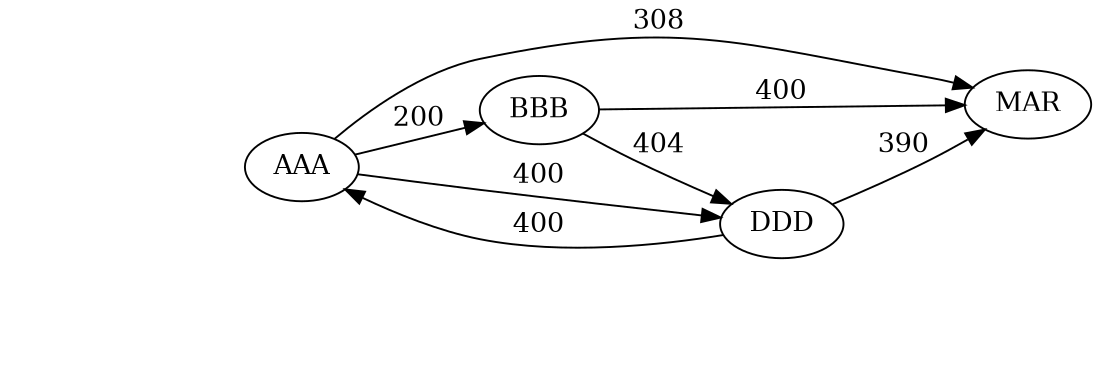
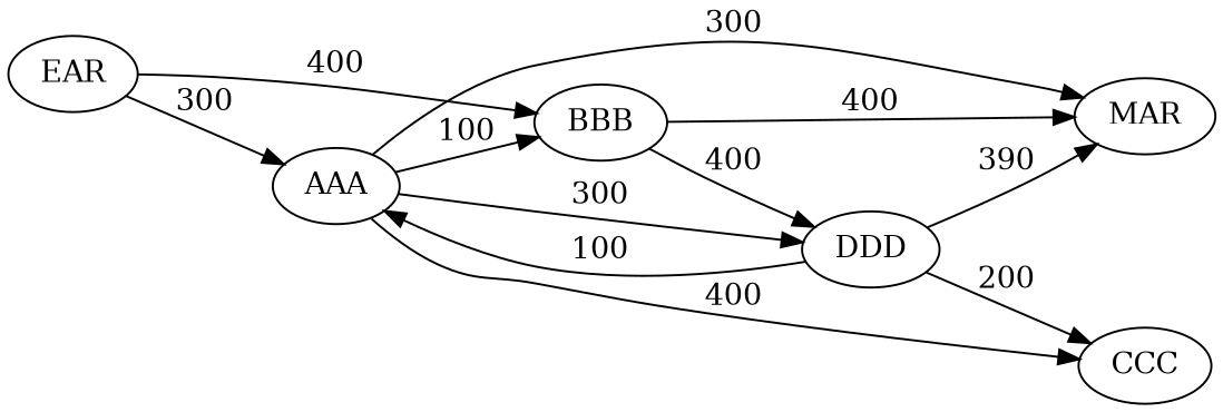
  digraph {
    rankdir=LR
+   EAR
    AAA
    BBB
+   CCC
    MAR
    DDD
-   AAA -> BBB [label=200]
-   AAA -> MAR [label=308]
-   AAA -> DDD [label=400]
+   EAR -> AAA [label=300]
+   EAR -> BBB [label=400]
+   AAA -> BBB [label=100]
+   AAA -> CCC [label=400]
+   AAA -> MAR [label=300]
+   AAA -> DDD [label=300]
    BBB -> MAR [label=400]
-   BBB -> DDD [label=404]
-   DDD -> AAA [label=400]
+   BBB -> DDD [label=400]
+   DDD -> AAA [label=100]
+   DDD -> CCC [label=200]
    DDD -> MAR [label=390]
  }
